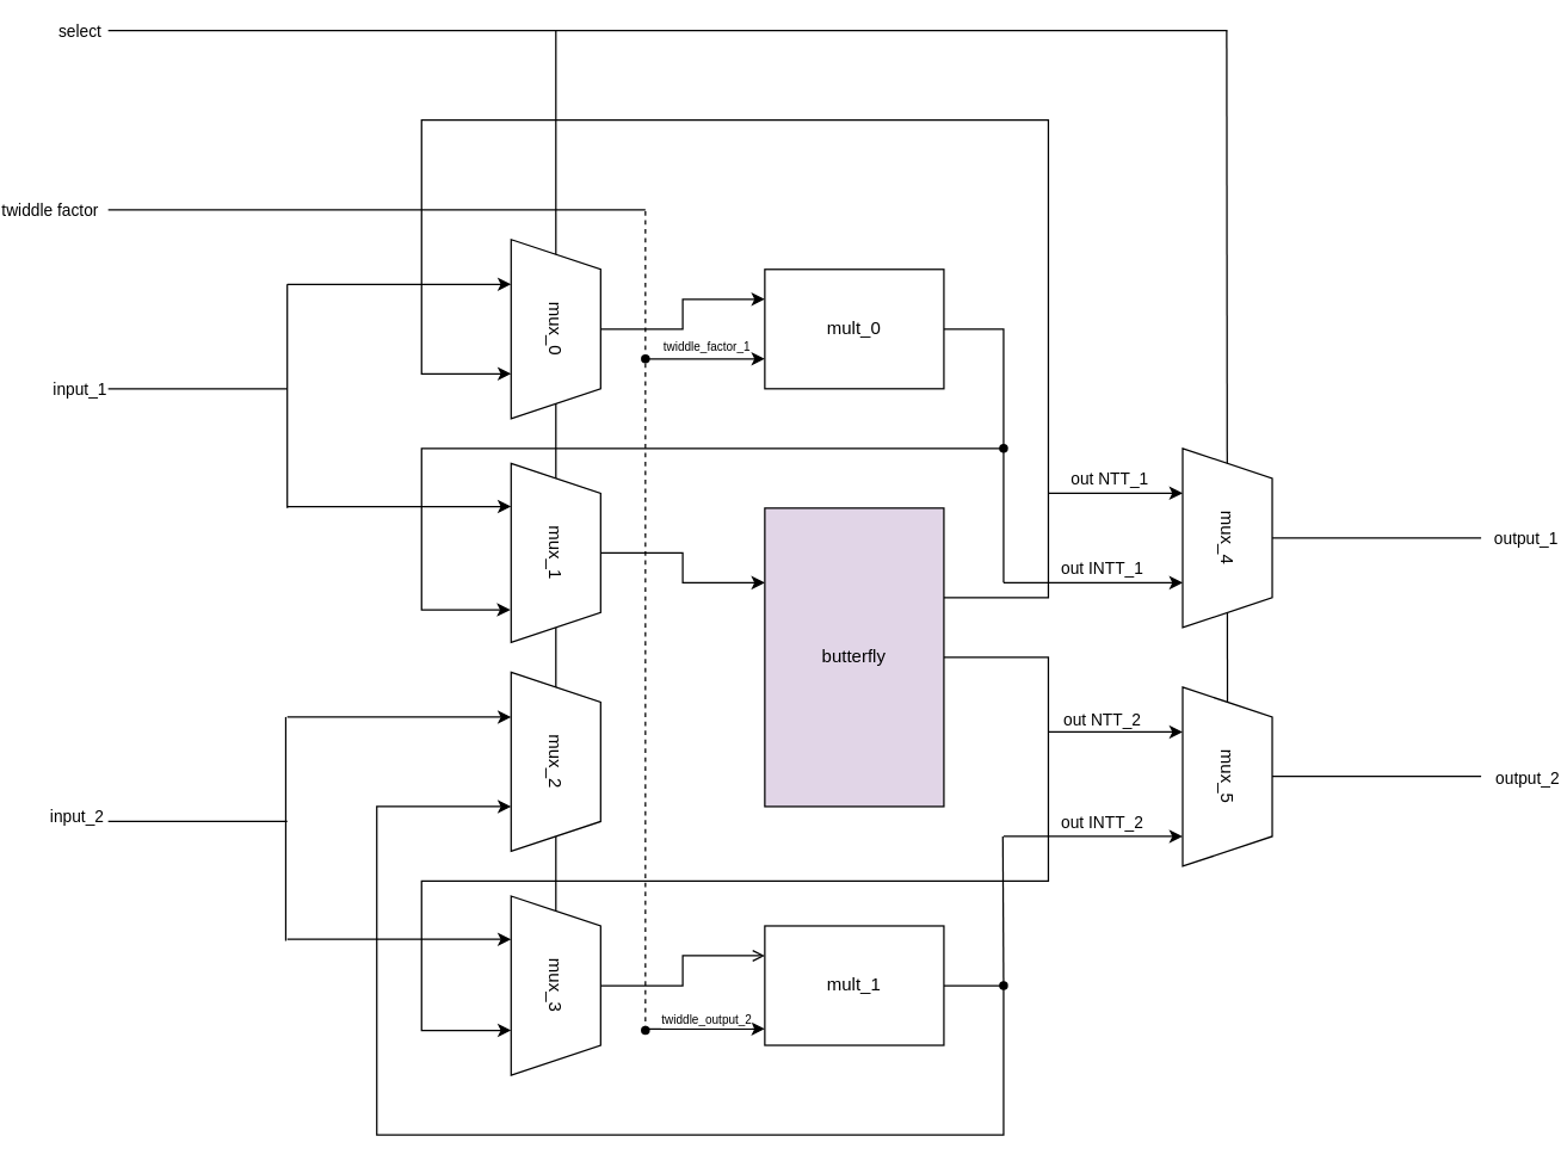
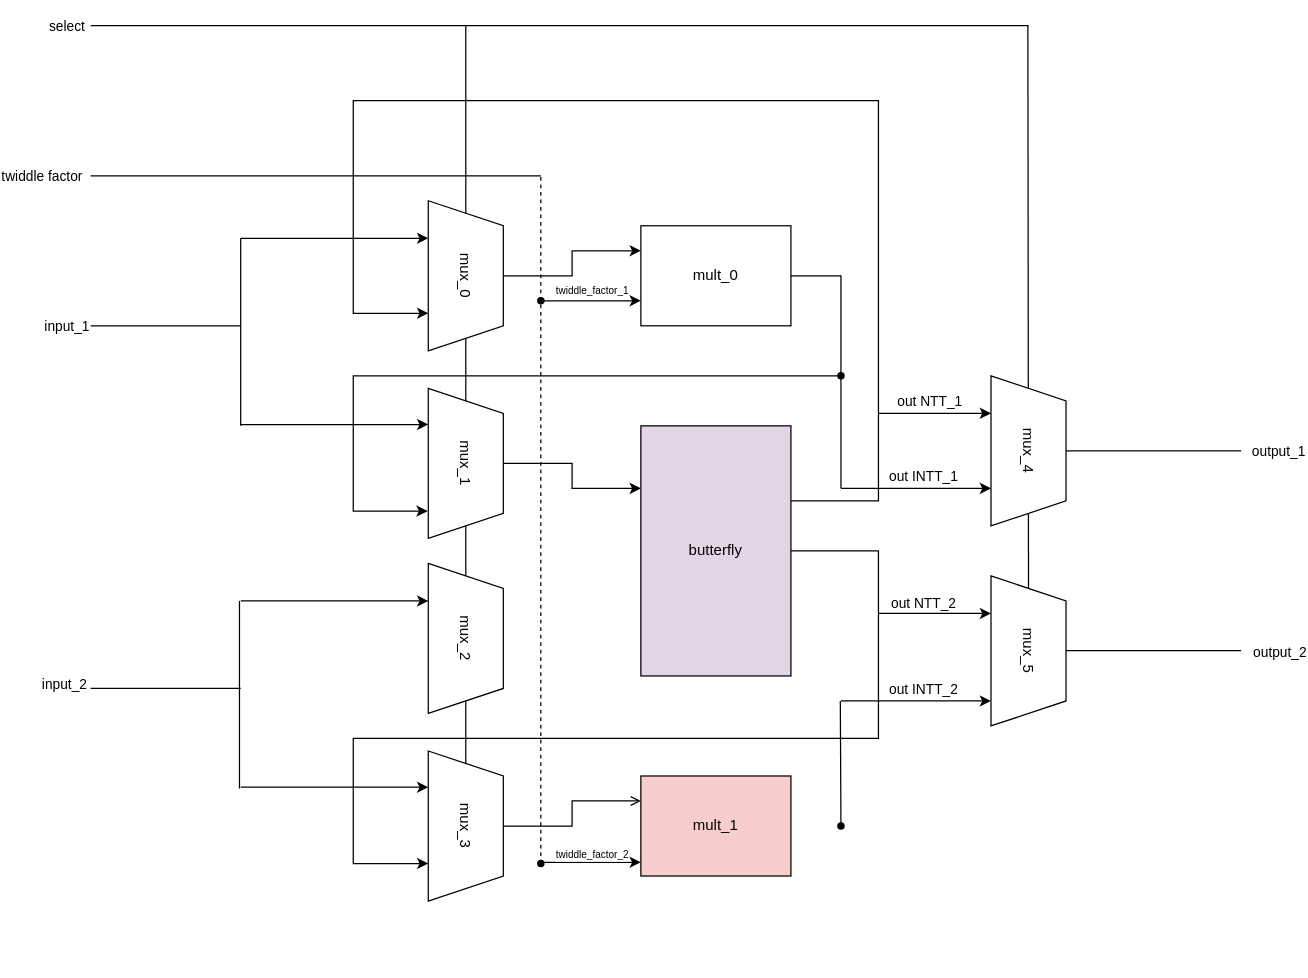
  <mxCell id="0" />
  <mxCell id="1" parent="0" />
  <mxCell id="2" value="" style="endArrow=none;html=1;rounded=0;exitX=0;exitY=0.5;exitDx=0;exitDy=0;" edge="1" parent="1" source="38"><mxGeometry width="50" height="50" relative="1" as="geometry"><mxPoint x="790" y="480" as="sourcePoint" /><mxPoint x="789.5" y="20" as="targetPoint" /></mxGeometry></mxCell>
  <mxCell id="3" value="" style="endArrow=none;html=1;rounded=0;" edge="1" parent="1" source="16"><mxGeometry width="50" height="50" relative="1" as="geometry"><mxPoint x="290" y="70" as="sourcePoint" /><mxPoint x="340" y="20" as="targetPoint" /></mxGeometry></mxCell>
  <mxCell id="4" value="mult_0" style="whiteSpace=wrap;html=1;" vertex="1" parent="1"><mxGeometry x="480" y="180" width="120" height="80" as="geometry" /></mxCell>
- <mxCell id="5" style="edgeStyle=orthogonalEdgeStyle;rounded=0;orthogonalLoop=1;jettySize=auto;html=1;entryX=0.75;entryY=1;entryDx=0;entryDy=0;" edge="1" parent="1" source="6" target="14"><mxGeometry relative="1" as="geometry"><Array as="points"><mxPoint x="640" y="660" /><mxPoint x="640" y="760" /><mxPoint x="220" y="760" /><mxPoint x="220" y="540" /></Array></mxGeometry></mxCell>
- <mxCell id="6" value="mult_1" style="whiteSpace=wrap;html=1;" vertex="1" parent="1"><mxGeometry x="480" y="620" width="120" height="80" as="geometry" /></mxCell>
+ <mxCell id="6" value="mult_1" style="whiteSpace=wrap;html=1;fillColor=#f8cecc;" vertex="1" parent="1"><mxGeometry x="480" y="620" width="120" height="80" as="geometry" /></mxCell>
  <mxCell id="7" style="edgeStyle=orthogonalEdgeStyle;rounded=0;orthogonalLoop=1;jettySize=auto;html=1;entryX=0.75;entryY=1;entryDx=0;entryDy=0;" edge="1" parent="1" source="9" target="11"><mxGeometry relative="1" as="geometry"><Array as="points"><mxPoint x="670" y="400" /><mxPoint x="670" y="80" /><mxPoint x="250" y="80" /><mxPoint x="250" y="250" /></Array></mxGeometry></mxCell>
  <mxCell id="8" style="edgeStyle=orthogonalEdgeStyle;rounded=0;orthogonalLoop=1;jettySize=auto;html=1;entryX=0.75;entryY=1;entryDx=0;entryDy=0;" edge="1" parent="1" source="9" target="16"><mxGeometry relative="1" as="geometry"><Array as="points"><mxPoint x="670" y="440" /><mxPoint x="670" y="590" /><mxPoint x="250" y="590" /><mxPoint x="250" y="690" /></Array></mxGeometry></mxCell>
  <mxCell id="9" value="butterfly" style="whiteSpace=wrap;html=1;fillColor=#e1d5e7;" vertex="1" parent="1"><mxGeometry x="480" y="340" width="120" height="200" as="geometry" /></mxCell>
  <mxCell id="10" style="edgeStyle=orthogonalEdgeStyle;rounded=0;orthogonalLoop=1;jettySize=auto;html=1;entryX=0;entryY=0.25;entryDx=0;entryDy=0;" edge="1" parent="1" source="11" target="4"><mxGeometry relative="1" as="geometry" /></mxCell>
  <mxCell id="11" value="mux_0" style="shape=trapezoid;perimeter=trapezoidPerimeter;whiteSpace=wrap;html=1;fixedSize=1;rotation=90;" vertex="1" parent="1"><mxGeometry x="280" y="190" width="120" height="60" as="geometry" /></mxCell>
  <mxCell id="12" style="edgeStyle=orthogonalEdgeStyle;rounded=0;orthogonalLoop=1;jettySize=auto;html=1;entryX=0;entryY=0.25;entryDx=0;entryDy=0;" edge="1" parent="1" source="13" target="9"><mxGeometry relative="1" as="geometry" /></mxCell>
  <mxCell id="13" value="mux_1" style="shape=trapezoid;perimeter=trapezoidPerimeter;whiteSpace=wrap;html=1;fixedSize=1;rotation=90;" vertex="1" parent="1"><mxGeometry x="280" y="340" width="120" height="60" as="geometry" /></mxCell>
  <mxCell id="14" value="mux_2" style="shape=trapezoid;perimeter=trapezoidPerimeter;whiteSpace=wrap;html=1;fixedSize=1;rotation=90;" vertex="1" parent="1"><mxGeometry x="280" y="480" width="120" height="60" as="geometry" /></mxCell>
  <mxCell id="15" style="edgeStyle=orthogonalEdgeStyle;rounded=0;orthogonalLoop=1;jettySize=auto;html=1;entryX=0;entryY=0.25;entryDx=0;entryDy=0;endArrow=open;" edge="1" parent="1" source="16" target="6"><mxGeometry relative="1" as="geometry" /></mxCell>
  <mxCell id="16" value="mux_3" style="shape=trapezoid;perimeter=trapezoidPerimeter;whiteSpace=wrap;html=1;fixedSize=1;rotation=90;" vertex="1" parent="1"><mxGeometry x="280" y="630" width="120" height="60" as="geometry" /></mxCell>
  <mxCell id="17" value="" style="edgeStyle=none;orthogonalLoop=1;jettySize=auto;html=1;rounded=0;" edge="1" parent="1"><mxGeometry width="100" relative="1" as="geometry"><mxPoint x="400" y="240" as="sourcePoint" /><mxPoint x="480" y="240" as="targetPoint" /><Array as="points" /></mxGeometry></mxCell>
  <mxCell id="18" value="" style="edgeStyle=none;orthogonalLoop=1;jettySize=auto;html=1;rounded=0;" edge="1" parent="1"><mxGeometry width="100" relative="1" as="geometry"><mxPoint x="400" y="689" as="sourcePoint" /><mxPoint x="480" y="689" as="targetPoint" /><Array as="points" /></mxGeometry></mxCell>
  <mxCell id="19" value="" style="endArrow=none;html=1;rounded=0;dashed=1;" edge="1" parent="1" source="23"><mxGeometry width="50" height="50" relative="1" as="geometry"><mxPoint x="400" y="690" as="sourcePoint" /><mxPoint x="400" as="targetPoint" y="140" /></mxGeometry></mxCell>
  <mxCell id="20" value="" style="endArrow=none;html=1;rounded=0;dashed=1;" edge="1" parent="1" target="21"><mxGeometry width="50" height="50" relative="1" as="geometry"><mxPoint x="400" y="690" as="sourcePoint" /><mxPoint x="400" y="60" as="targetPoint" /></mxGeometry></mxCell>
  <mxCell id="21" value="" style="shape=waypoint;sketch=0;fillStyle=solid;size=6;pointerEvents=1;points=[];fillColor=none;resizable=0;rotatable=0;perimeter=centerPerimeter;snapToPoint=1;" vertex="1" parent="1"><mxGeometry x="390" y="680" width="20" height="20" as="geometry" /></mxCell>
  <mxCell id="22" value="" style="endArrow=none;html=1;rounded=0;dashed=1;" edge="1" parent="1" source="21" target="23"><mxGeometry width="50" height="50" relative="1" as="geometry"><mxPoint x="400" y="690" as="sourcePoint" /><mxPoint x="400" y="60" as="targetPoint" /></mxGeometry></mxCell>
  <mxCell id="23" value="" style="shape=waypoint;sketch=0;fillStyle=solid;size=6;pointerEvents=1;points=[];fillColor=none;resizable=0;rotatable=0;perimeter=centerPerimeter;snapToPoint=1;" vertex="1" parent="1"><mxGeometry x="390" y="230" width="20" height="20" as="geometry" /></mxCell>
  <mxCell id="24" value="" style="endArrow=classic;html=1;rounded=0;" edge="1" parent="1"><mxGeometry width="50" height="50" relative="1" as="geometry"><mxPoint y="190" as="sourcePoint" x="160" /><mxPoint x="310" y="190" as="targetPoint" /></mxGeometry></mxCell>
  <mxCell id="25" value="" style="endArrow=classic;html=1;rounded=0;" edge="1" parent="1"><mxGeometry width="50" height="50" relative="1" as="geometry"><mxPoint y="339" as="sourcePoint" x="160" /><mxPoint x="310" y="338.95" as="targetPoint" /></mxGeometry></mxCell>
  <mxCell id="26" value="" style="endArrow=classic;html=1;rounded=0;" edge="1" parent="1"><mxGeometry width="50" height="50" relative="1" as="geometry"><mxPoint y="480" as="sourcePoint" x="160" /><mxPoint x="310" y="480" as="targetPoint" /></mxGeometry></mxCell>
  <mxCell id="27" value="" style="endArrow=classic;html=1;rounded=0;" edge="1" parent="1"><mxGeometry width="50" height="50" relative="1" as="geometry"><mxPoint y="629" as="sourcePoint" x="160" /><mxPoint x="310" y="628.95" as="targetPoint" /></mxGeometry></mxCell>
  <mxCell id="28" style="edgeStyle=orthogonalEdgeStyle;rounded=0;orthogonalLoop=1;jettySize=auto;html=1;entryX=0.818;entryY=1.008;entryDx=0;entryDy=0;entryPerimeter=0;" edge="1" parent="1" source="4" target="13"><mxGeometry relative="1" as="geometry"><Array as="points"><mxPoint x="640" y="220" /><mxPoint x="640" y="300" /><mxPoint x="250" y="300" /><mxPoint x="250" y="408" /></Array></mxGeometry></mxCell>
  <mxCell id="29" value="" style="endArrow=none;html=1;rounded=0;" edge="1" parent="1"><mxGeometry width="50" height="50" relative="1" as="geometry"><mxPoint y="340" as="sourcePoint" x="160" /><mxPoint y="190" as="targetPoint" x="160" /></mxGeometry></mxCell>
  <mxCell id="30" value="" style="endArrow=none;html=1;rounded=0;" edge="1" parent="1"><mxGeometry width="50" height="50" relative="1" as="geometry"><mxPoint x="159" y="630" as="sourcePoint" /><mxPoint x="159" y="480" as="targetPoint" /></mxGeometry></mxCell>
  <mxCell id="31" value="" style="endArrow=none;html=1;rounded=0;" edge="1" parent="1"><mxGeometry width="50" height="50" relative="1" as="geometry"><mxPoint x="40" y="550" as="sourcePoint" /><mxPoint y="550" as="targetPoint" x="160" /></mxGeometry></mxCell>
  <mxCell id="32" value="" style="endArrow=none;html=1;rounded=0;" edge="1" parent="1"><mxGeometry width="50" height="50" relative="1" as="geometry"><mxPoint x="40" y="260" as="sourcePoint" /><mxPoint y="260" as="targetPoint" x="160" /></mxGeometry></mxCell>
  <mxCell id="33" value="" style="endArrow=none;html=1;rounded=0;" edge="1" parent="1"><mxGeometry width="50" height="50" relative="1" as="geometry"><mxPoint x="40" as="sourcePoint" y="140" /><mxPoint x="400" as="targetPoint" y="140" /></mxGeometry></mxCell>
  <mxCell id="34" value="&lt;font style=&quot;font-size: 8px;&quot;&gt;twiddle_factor_1&lt;/font&gt;" style="edgeLabel;html=1;align=center;verticalAlign=middle;resizable=0;points=[];" vertex="1" connectable="0" parent="33"><mxGeometry x="-0.89" y="-1" relative="1" as="geometry"><mxPoint x="380" y="89" as="offset" /></mxGeometry></mxCell>
  <mxCell id="35" value="twiddle factor" style="edgeLabel;html=1;align=center;verticalAlign=middle;resizable=0;points=[];" vertex="1" connectable="0" parent="33"><mxGeometry x="-0.82" y="-3" relative="1" as="geometry"><mxPoint x="-72" y="-3" as="offset" /></mxGeometry></mxCell>
- <mxCell id="36" value="&lt;font style=&quot;font-size: 8px;&quot;&gt;twiddle_output_2&lt;/font&gt;" style="edgeLabel;html=1;align=center;verticalAlign=middle;resizable=0;points=[];" vertex="1" connectable="0" parent="1"><mxGeometry x="440" y="681" as="geometry" /></mxCell>
+ <mxCell id="36" value="&lt;font style=&quot;font-size: 8px;&quot;&gt;twiddle_factor_2&lt;/font&gt;" style="edgeLabel;html=1;align=center;verticalAlign=middle;resizable=0;points=[];" vertex="1" connectable="0" parent="1"><mxGeometry x="440" y="681" as="geometry" /></mxCell>
  <mxCell id="37" value="mux_4" style="shape=trapezoid;perimeter=trapezoidPerimeter;whiteSpace=wrap;html=1;fixedSize=1;rotation=90;" vertex="1" parent="1"><mxGeometry x="730" y="330" width="120" height="60" as="geometry" /></mxCell>
  <mxCell id="38" value="mux_5" style="shape=trapezoid;perimeter=trapezoidPerimeter;whiteSpace=wrap;html=1;fixedSize=1;rotation=90;" vertex="1" parent="1"><mxGeometry x="730" y="490" width="120" height="60" as="geometry" /></mxCell>
  <mxCell id="39" value="" style="endArrow=classic;html=1;rounded=0;entryX=0.25;entryY=1;entryDx=0;entryDy=0;" edge="1" parent="1" target="37"><mxGeometry width="50" height="50" relative="1" as="geometry"><mxPoint x="670" y="330" as="sourcePoint" /><mxPoint x="756.64" y="331.04" as="targetPoint" /><Array as="points"><mxPoint x="730" y="330" /></Array></mxGeometry></mxCell>
  <mxCell id="40" value="out NTT_1" style="edgeLabel;html=1;align=center;verticalAlign=middle;resizable=0;points=[];" vertex="1" connectable="0" parent="39"><mxGeometry x="-0.425" y="3" relative="1" as="geometry"><mxPoint x="14" y="-7" as="offset" /></mxGeometry></mxCell>
  <mxCell id="41" value="" style="endArrow=classic;html=1;rounded=0;entryX=0.25;entryY=1;entryDx=0;entryDy=0;" edge="1" parent="1"><mxGeometry width="50" height="50" relative="1" as="geometry"><mxPoint x="670" y="490" as="sourcePoint" /><mxPoint x="760" y="490" as="targetPoint" /><Array as="points"><mxPoint x="730" y="490" /></Array></mxGeometry></mxCell>
  <mxCell id="42" value="out NTT_2" style="edgeLabel;html=1;align=center;verticalAlign=middle;resizable=0;points=[];" vertex="1" connectable="0" parent="1"><mxGeometry x="709.996" y="480" as="geometry"><mxPoint x="-4" y="1" as="offset" /></mxGeometry></mxCell>
  <mxCell id="43" value="input_1" style="edgeLabel;html=1;align=center;verticalAlign=middle;resizable=0;points=[];" vertex="1" connectable="0" parent="1"><mxGeometry x="20.003" y="260" as="geometry" /></mxCell>
  <mxCell id="44" value="input_2" style="edgeLabel;html=1;align=center;verticalAlign=middle;resizable=0;points=[];" vertex="1" connectable="0" parent="1"><mxGeometry x="30.003" y="550" as="geometry"><mxPoint x="-12" y="-4" as="offset" /></mxGeometry></mxCell>
  <mxCell id="45" value="" style="endArrow=classic;html=1;rounded=0;entryX=0.75;entryY=1;entryDx=0;entryDy=0;" edge="1" parent="1" target="37"><mxGeometry width="50" height="50" relative="1" as="geometry"><mxPoint x="640" y="390" as="sourcePoint" /><mxPoint x="750" y="390" as="targetPoint" /></mxGeometry></mxCell>
  <mxCell id="46" value="" style="endArrow=none;html=1;rounded=0;" edge="1" parent="1" source="48"><mxGeometry width="50" height="50" relative="1" as="geometry"><mxPoint x="640" y="390" as="sourcePoint" /><mxPoint x="640" y="300" as="targetPoint" /></mxGeometry></mxCell>
  <mxCell id="47" value="" style="endArrow=none;html=1;rounded=0;" edge="1" parent="1" target="48"><mxGeometry width="50" height="50" relative="1" as="geometry"><mxPoint x="640" y="390" as="sourcePoint" /><mxPoint x="640" y="300" as="targetPoint" /></mxGeometry></mxCell>
  <mxCell id="48" value="" style="shape=waypoint;sketch=0;fillStyle=solid;size=6;pointerEvents=1;points=[];fillColor=none;resizable=0;rotatable=0;perimeter=centerPerimeter;snapToPoint=1;" vertex="1" parent="1"><mxGeometry x="630" y="290" width="20" height="20" as="geometry" /></mxCell>
  <mxCell id="49" value="" style="endArrow=classic;html=1;rounded=0;entryX=0.75;entryY=1;entryDx=0;entryDy=0;" edge="1" parent="1"><mxGeometry width="50" height="50" relative="1" as="geometry"><mxPoint x="640" y="560" as="sourcePoint" /><mxPoint x="760" y="560" as="targetPoint" /></mxGeometry></mxCell>
  <mxCell id="50" value="" style="endArrow=none;html=1;rounded=0;" edge="1" parent="1" source="52"><mxGeometry width="50" height="50" relative="1" as="geometry"><mxPoint x="640" y="660" as="sourcePoint" /><mxPoint x="639.5" y="560" as="targetPoint" /></mxGeometry></mxCell>
  <mxCell id="51" value="" style="endArrow=none;html=1;rounded=0;" edge="1" parent="1" target="52"><mxGeometry width="50" height="50" relative="1" as="geometry"><mxPoint x="640" y="660" as="sourcePoint" /><mxPoint x="639.5" y="560" as="targetPoint" /></mxGeometry></mxCell>
  <mxCell id="52" value="" style="shape=waypoint;sketch=0;fillStyle=solid;size=6;pointerEvents=1;points=[];fillColor=none;resizable=0;rotatable=0;perimeter=centerPerimeter;snapToPoint=1;" vertex="1" parent="1"><mxGeometry x="630" y="650" width="20" height="20" as="geometry" /></mxCell>
  <mxCell id="53" value="" style="endArrow=none;html=1;rounded=0;" edge="1" parent="1"><mxGeometry width="50" height="50" relative="1" as="geometry"><mxPoint x="40" y="20" as="sourcePoint" /><mxPoint x="790" y="20" as="targetPoint" /></mxGeometry></mxCell>
  <mxCell id="54" value="select" style="edgeLabel;html=1;align=center;verticalAlign=middle;resizable=0;points=[];" vertex="1" connectable="0" parent="53"><mxGeometry x="-0.952" y="-4" relative="1" as="geometry"><mxPoint x="-38" y="-4" as="offset" /></mxGeometry></mxCell>
  <mxCell id="55" value="" style="endArrow=none;html=1;rounded=0;" edge="1" parent="1"><mxGeometry width="50" height="50" relative="1" as="geometry"><mxPoint x="820" y="360" as="sourcePoint" /><mxPoint x="960" y="360" as="targetPoint" /></mxGeometry></mxCell>
  <mxCell id="56" value="output_1" style="edgeLabel;html=1;align=center;verticalAlign=middle;resizable=0;points=[];" vertex="1" connectable="0" parent="55"><mxGeometry x="0.662" y="2" relative="1" as="geometry"><mxPoint x="53" y="2" as="offset" /></mxGeometry></mxCell>
  <mxCell id="57" value="" style="endArrow=none;html=1;rounded=0;" edge="1" parent="1"><mxGeometry width="50" height="50" relative="1" as="geometry"><mxPoint x="820" y="519.66" as="sourcePoint" /><mxPoint x="960" y="519.66" as="targetPoint" /></mxGeometry></mxCell>
  <mxCell id="58" value="output_2" style="edgeLabel;html=1;align=center;verticalAlign=middle;resizable=0;points=[];" vertex="1" connectable="0" parent="1"><mxGeometry x="990.002" y="520" as="geometry" /></mxCell>
  <mxCell id="59" value="out INTT_1" style="edgeLabel;html=1;align=center;verticalAlign=middle;resizable=0;points=[];" vertex="1" connectable="0" parent="1"><mxGeometry x="709.991" y="383" as="geometry"><mxPoint x="-4" y="-3" as="offset" /></mxGeometry></mxCell>
  <mxCell id="60" value="out INTT_2" style="edgeLabel;html=1;align=center;verticalAlign=middle;resizable=0;points=[];" vertex="1" connectable="0" parent="1"><mxGeometry x="709.991" y="553" as="geometry"><mxPoint x="-4" y="-3" as="offset" /></mxGeometry></mxCell>
